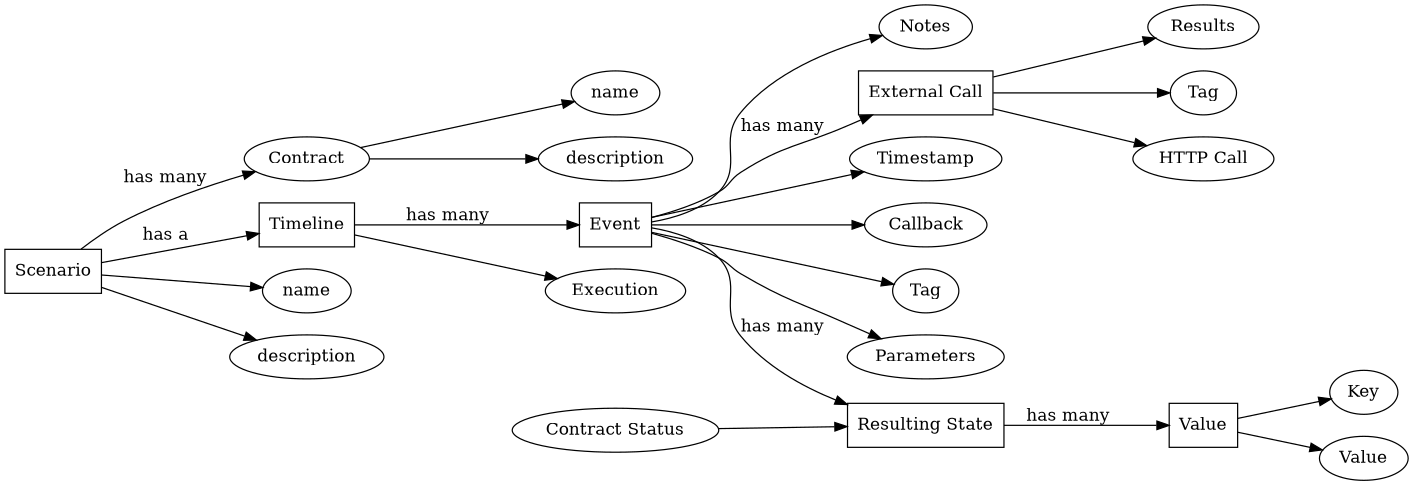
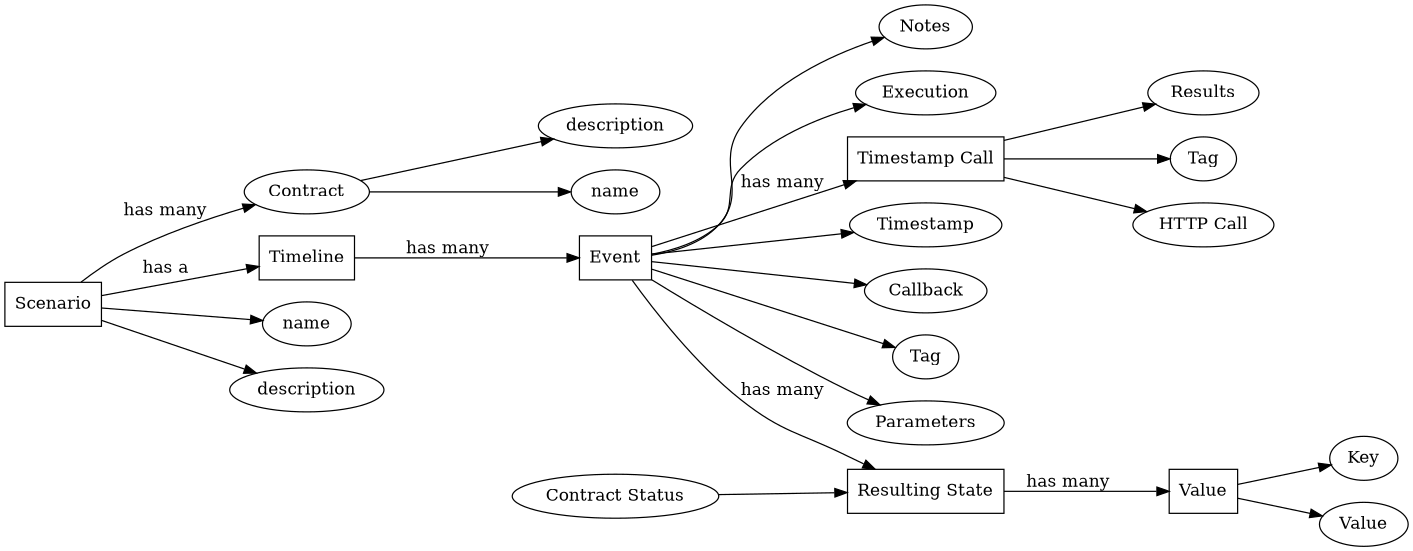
  digraph {
    rankdir=LR
    node [shape=ellipse]
    n1 [label=Contract]
    n2 [label=name]
    n3 [label=description]
    n4 [label=Scenario shape=box]
    n5 [label=Timeline shape=box]
    n6 [label=name]
    n7 [label=description]
    n8 [label=Event shape=box]
    n9 [label=Execution]
-   n10 [label="External Call" shape=box]
+   n10 [label="Timestamp Call" shape=box]
    n11 [label="Resulting State" shape=box]
    n12 [label=Timestamp]
    n13 [label=Callback]
    n14 [label=Tag]
    n15 [label=Parameters]
    n16 [label=Notes]
    n17 [label=Tag]
    n18 [label="HTTP Call"]
    n19 [label=Results]
    n20 [label=Value shape=box]
    n21 [label=Key]
    n22 [label=Value]
    n23 [label="Contract Status"]
    n1 -> n2
    n1 -> n3
    n4 -> n1 [label="has many"]
    n4 -> n5 [label="has a"]
    n4 -> n6
    n4 -> n7
    n5 -> n8 [label="has many"]
-   n5 -> n9
+   n8 -> n9
    n8 -> n10 [label="has many"]
    n8 -> n11 [label="has many"]
    n8 -> n12
    n8 -> n13
    n8 -> n14
    n8 -> n15
    n8 -> n16
    n10 -> n17
    n10 -> n18
    n10 -> n19
    n11 -> n20 [label="has many"]
    n20 -> n21
    n20 -> n22
    n23 -> n11
  }
